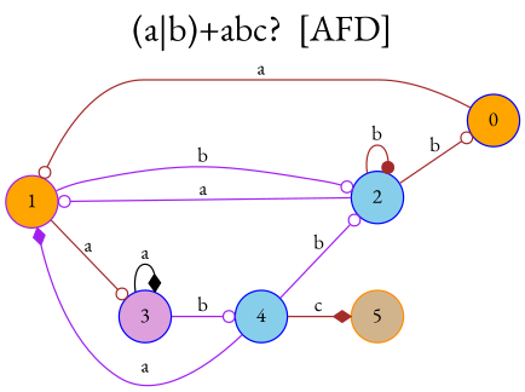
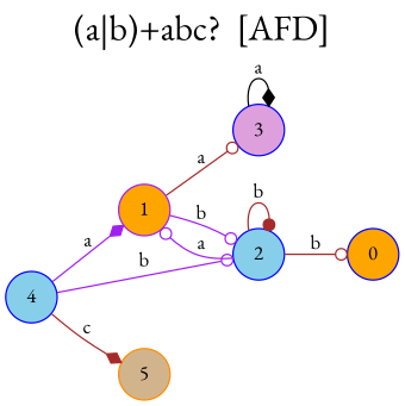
  digraph {
    fontname="EB Garamond"
    fontsize=25
    label="(a|b)+abc?  [AFD]"
    labelloc=t
    rankdir=LR
    node [color=blue fillcolor=orange fontname="EB Garamond" shape=circle style=filled]
    edge [arrowhead=odot color=purple fontname="EB Garamond"]
    1 [color=purple]
    0
    2 [fillcolor=skyblue]
    3 [fillcolor=plum]
    4 [fillcolor=skyblue]
    5 [color=darkorange fillcolor=tan]
    1 -> 2 [label=b]
    1 -> 3 [color=brown label=a]
-   0 -> 1 [color=brown label=a]
    2 -> 1 [label=a]
    2 -> 0 [color=brown label=b]
    2 -> 2 [arrowhead=dot color=brown label=b]
    3 -> 3 [arrowhead=diamond color=black label=a]
-   3 -> 4 [label=b]
    4 -> 1 [arrowhead=diamond label=a]
    4 -> 2 [label=b]
    4 -> 5 [arrowhead=diamond color=brown label=c]
  }
